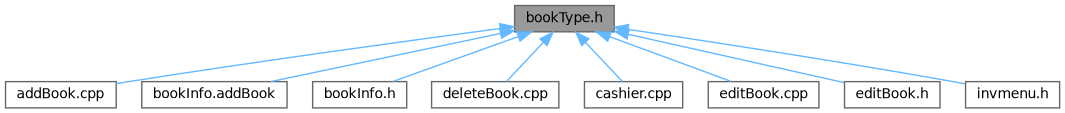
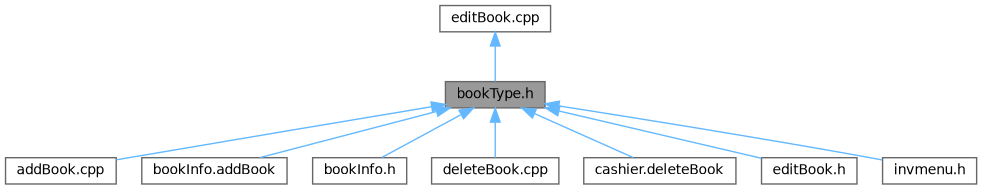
  digraph {
    fontname="DejaVu Sans"
    node [color=grey40 fillcolor=white fontname="DejaVu Sans" fontsize=10 shape=box style=filled]
    edge [color=steelblue1 dir=back fontname="DejaVu Sans" fontsize=10 labelfontname=Helvetica labelfontsize=10 style=solid]
    n1 [color=gray40 fillcolor=grey60 fontcolor=black height=0.2 label="bookType.h" width=0.4]
    n2 [height=0.2 label="addBook.cpp" width=0.4]
    n3 [height=0.2 label="bookInfo.addBook" width=0.4]
    n4 [height=0.2 label="bookInfo.h" width=0.4]
    n5 [height=0.2 label="deleteBook.cpp" width=0.4]
-   n6 [height=0.2 label="cashier.cpp" width=0.4]
+   n6 [height=0.2 label="cashier.deleteBook" width=0.4]
    n7 [height=0.2 label="editBook.cpp" width=0.4]
    n8 [height=0.2 label="editBook.h" width=0.4]
    n9 [height=0.2 label="invmenu.h" width=0.4]
    n1 -> n2
    n1 -> n3
    n1 -> n4
    n1 -> n5
    n1 -> n6
-   n1 -> n7
+   n7 -> n1
    n1 -> n8
    n1 -> n9
  }
